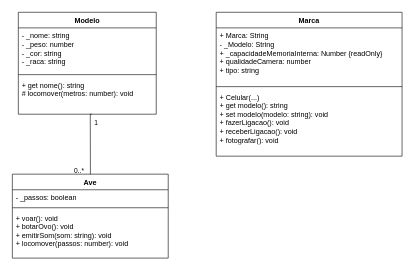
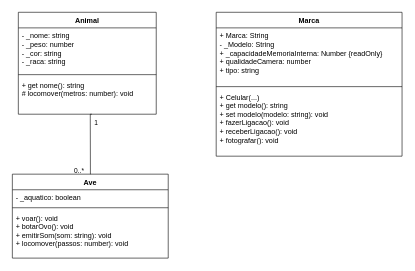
  <mxCell id="0" />
  <mxCell id="1" parent="0" />
  <mxCell id="2" value="" style="endArrow=none;html=1;edgeStyle=orthogonalEdgeStyle;rounded=0;exitX=0.517;exitY=0.858;exitDx=0;exitDy=0;exitPerimeter=0;" edge="1" parent="1"><mxGeometry relative="1" as="geometry"><mxPoint x="152.55" y="190.002" as="sourcePoint" /><mxPoint x="150.25" y="293.41" as="targetPoint" /><Array as="points"><mxPoint x="150" y="190.41" /><mxPoint x="150" y="196.41" /></Array></mxGeometry></mxCell>
  <mxCell id="3" value="1" style="edgeLabel;resizable=0;html=1;align=left;verticalAlign=bottom;" connectable="0" vertex="1" parent="2"><mxGeometry x="-1" relative="1" as="geometry"><mxPoint x="2" y="23" as="offset" /></mxGeometry></mxCell>
  <mxCell id="4" value="0..*" style="edgeLabel;resizable=0;html=1;align=right;verticalAlign=bottom;" connectable="0" vertex="1" parent="2"><mxGeometry x="1" relative="1" as="geometry"><mxPoint x="-10" as="offset" /></mxGeometry></mxCell>
  <mxCell id="5" value="Marca" style="swimlane;fontStyle=1;align=center;verticalAlign=top;childLayout=stackLayout;horizontal=1;startSize=26;horizontalStack=0;resizeParent=1;resizeParentMax=0;resizeLast=0;collapsible=1;marginBottom=0;whiteSpace=wrap;html=1;" vertex="1" parent="1"><mxGeometry x="360" y="20" width="310" height="240" as="geometry" /></mxCell>
  <mxCell id="6" value="+ Marca: String&lt;div&gt;- _Modelo: String&lt;/div&gt;&lt;div&gt;+ _capacidadeMemoriaInterna: Number {readOnly}&lt;/div&gt;&lt;div&gt;&lt;div&gt;+ qualidadeCamera: number&amp;nbsp;&amp;nbsp;&lt;/div&gt;&lt;div&gt;+ tipo: string&amp;nbsp; &amp;nbsp;&amp;nbsp;&lt;/div&gt;&lt;/div&gt;" style="text;strokeColor=none;fillColor=none;align=left;verticalAlign=top;spacingLeft=4;spacingRight=4;overflow=hidden;rotatable=0;points=[[0,0.5],[1,0.5]];portConstraint=eastwest;whiteSpace=wrap;html=1;" vertex="1" parent="5"><mxGeometry y="26" width="310" height="94" as="geometry" /></mxCell>
  <mxCell id="7" value="" style="line;strokeWidth=1;fillColor=none;align=left;verticalAlign=middle;spacingTop=-1;spacingLeft=3;spacingRight=3;rotatable=0;labelPosition=right;points=[];portConstraint=eastwest;strokeColor=inherit;" vertex="1" parent="5"><mxGeometry y="120" width="310" height="8" as="geometry" /></mxCell>
  <mxCell id="8" value="&lt;div&gt;+ Celular(...)&amp;nbsp; &amp;nbsp; &amp;nbsp; &amp;nbsp; &amp;nbsp; &amp;nbsp; &amp;nbsp;&lt;/div&gt;&lt;div&gt;+ get modelo(): string&amp;nbsp; &amp;nbsp; &amp;nbsp;&lt;/div&gt;&lt;div&gt;+ set modelo(modelo: string): void&amp;nbsp;&lt;/div&gt;&lt;div&gt;+ fazerLigacao(): void&amp;nbsp; &amp;nbsp; &amp;nbsp;&lt;/div&gt;&lt;div&gt;+ receberLigacao(): void&amp;nbsp;&amp;nbsp;&lt;/div&gt;&lt;div&gt;+ fotografar(): void&amp;nbsp;&lt;/div&gt;" style="text;strokeColor=none;fillColor=none;align=left;verticalAlign=top;spacingLeft=4;spacingRight=4;overflow=hidden;rotatable=0;points=[[0,0.5],[1,0.5]];portConstraint=eastwest;whiteSpace=wrap;html=1;" vertex="1" parent="5"><mxGeometry y="128" width="310" height="112" as="geometry" /></mxCell>
- <mxCell id="9" value="Modelo" style="swimlane;fontStyle=1;align=center;verticalAlign=top;childLayout=stackLayout;horizontal=1;startSize=26;horizontalStack=0;resizeParent=1;resizeParentMax=0;resizeLast=0;collapsible=1;marginBottom=0;whiteSpace=wrap;html=1;" vertex="1" parent="1"><mxGeometry x="30" y="20" width="230" height="170" as="geometry" /></mxCell>
+ <mxCell id="9" value="Animal" style="swimlane;fontStyle=1;align=center;verticalAlign=top;childLayout=stackLayout;horizontal=1;startSize=26;horizontalStack=0;resizeParent=1;resizeParentMax=0;resizeLast=0;collapsible=1;marginBottom=0;whiteSpace=wrap;html=1;" vertex="1" parent="1"><mxGeometry x="30" y="20" width="230" height="170" as="geometry" /></mxCell>
  <mxCell id="10" value="&lt;div&gt;- _nome: string&lt;/div&gt;&lt;div&gt;- _peso: number&lt;/div&gt;&lt;div&gt;- _cor: string&lt;/div&gt;&lt;div&gt;- _raca: string&lt;/div&gt;&lt;div&gt;&lt;br&gt;&lt;/div&gt;" style="text;strokeColor=none;fillColor=none;align=left;verticalAlign=top;spacingLeft=4;spacingRight=4;overflow=hidden;rotatable=0;points=[[0,0.5],[1,0.5]];portConstraint=eastwest;whiteSpace=wrap;html=1;" vertex="1" parent="9"><mxGeometry y="26" width="230" height="74" as="geometry" /></mxCell>
  <mxCell id="11" value="" style="line;strokeWidth=1;fillColor=none;align=left;verticalAlign=middle;spacingTop=-1;spacingLeft=3;spacingRight=3;rotatable=0;labelPosition=right;points=[];portConstraint=eastwest;strokeColor=inherit;" vertex="1" parent="9"><mxGeometry y="100" width="230" height="8" as="geometry" /></mxCell>
  <mxCell id="12" value="&lt;div&gt;+ get nome(): string&lt;/div&gt;&lt;div&gt;# locomover(metros: number): void&lt;/div&gt;" style="text;strokeColor=none;fillColor=none;align=left;verticalAlign=top;spacingLeft=4;spacingRight=4;overflow=hidden;rotatable=0;points=[[0,0.5],[1,0.5]];portConstraint=eastwest;whiteSpace=wrap;html=1;" vertex="1" parent="9"><mxGeometry y="108" width="230" height="62" as="geometry" /></mxCell>
  <mxCell id="13" value="Ave" style="swimlane;fontStyle=1;align=center;verticalAlign=top;childLayout=stackLayout;horizontal=1;startSize=26;horizontalStack=0;resizeParent=1;resizeParentMax=0;resizeLast=0;collapsible=1;marginBottom=0;whiteSpace=wrap;html=1;" vertex="1" parent="1"><mxGeometry x="20" y="290" width="260" height="140" as="geometry" /></mxCell>
- <mxCell id="14" value="&lt;div&gt;- _passos: boolean&lt;/div&gt;&lt;div&gt;&lt;br&gt;&lt;/div&gt;" style="text;strokeColor=none;fillColor=none;align=left;verticalAlign=top;spacingLeft=4;spacingRight=4;overflow=hidden;rotatable=0;points=[[0,0.5],[1,0.5]];portConstraint=eastwest;whiteSpace=wrap;html=1;" vertex="1" parent="13"><mxGeometry y="26" width="260" height="26" as="geometry" /></mxCell>
+ <mxCell id="14" value="&lt;div&gt;- _aquatico: boolean&lt;/div&gt;&lt;div&gt;&lt;br&gt;&lt;/div&gt;" style="text;strokeColor=none;fillColor=none;align=left;verticalAlign=top;spacingLeft=4;spacingRight=4;overflow=hidden;rotatable=0;points=[[0,0.5],[1,0.5]];portConstraint=eastwest;whiteSpace=wrap;html=1;" vertex="1" parent="13"><mxGeometry y="26" width="260" height="26" as="geometry" /></mxCell>
  <mxCell id="15" value="" style="line;strokeWidth=1;fillColor=none;align=left;verticalAlign=middle;spacingTop=-1;spacingLeft=3;spacingRight=3;rotatable=0;labelPosition=right;points=[];portConstraint=eastwest;strokeColor=inherit;" vertex="1" parent="13"><mxGeometry y="52" width="260" height="8" as="geometry" /></mxCell>
  <mxCell id="16" value="&lt;div&gt;&lt;span style=&quot;background-color: transparent; color: light-dark(rgb(0, 0, 0), rgb(255, 255, 255));&quot;&gt;+ voar(): void&lt;/span&gt;&lt;/div&gt;&lt;div&gt;+ botarOvo(): void&lt;/div&gt;&lt;div&gt;+ emitirSom(som: string): void&lt;/div&gt;&lt;div&gt;+ locomover(passos: number): void&lt;/div&gt;&lt;div&gt;&lt;br&gt;&lt;/div&gt;" style="text;strokeColor=none;fillColor=none;align=left;verticalAlign=top;spacingLeft=4;spacingRight=4;overflow=hidden;rotatable=0;points=[[0,0.5],[1,0.5]];portConstraint=eastwest;whiteSpace=wrap;html=1;" vertex="1" parent="13"><mxGeometry y="60" width="260" height="80" as="geometry" /></mxCell>
